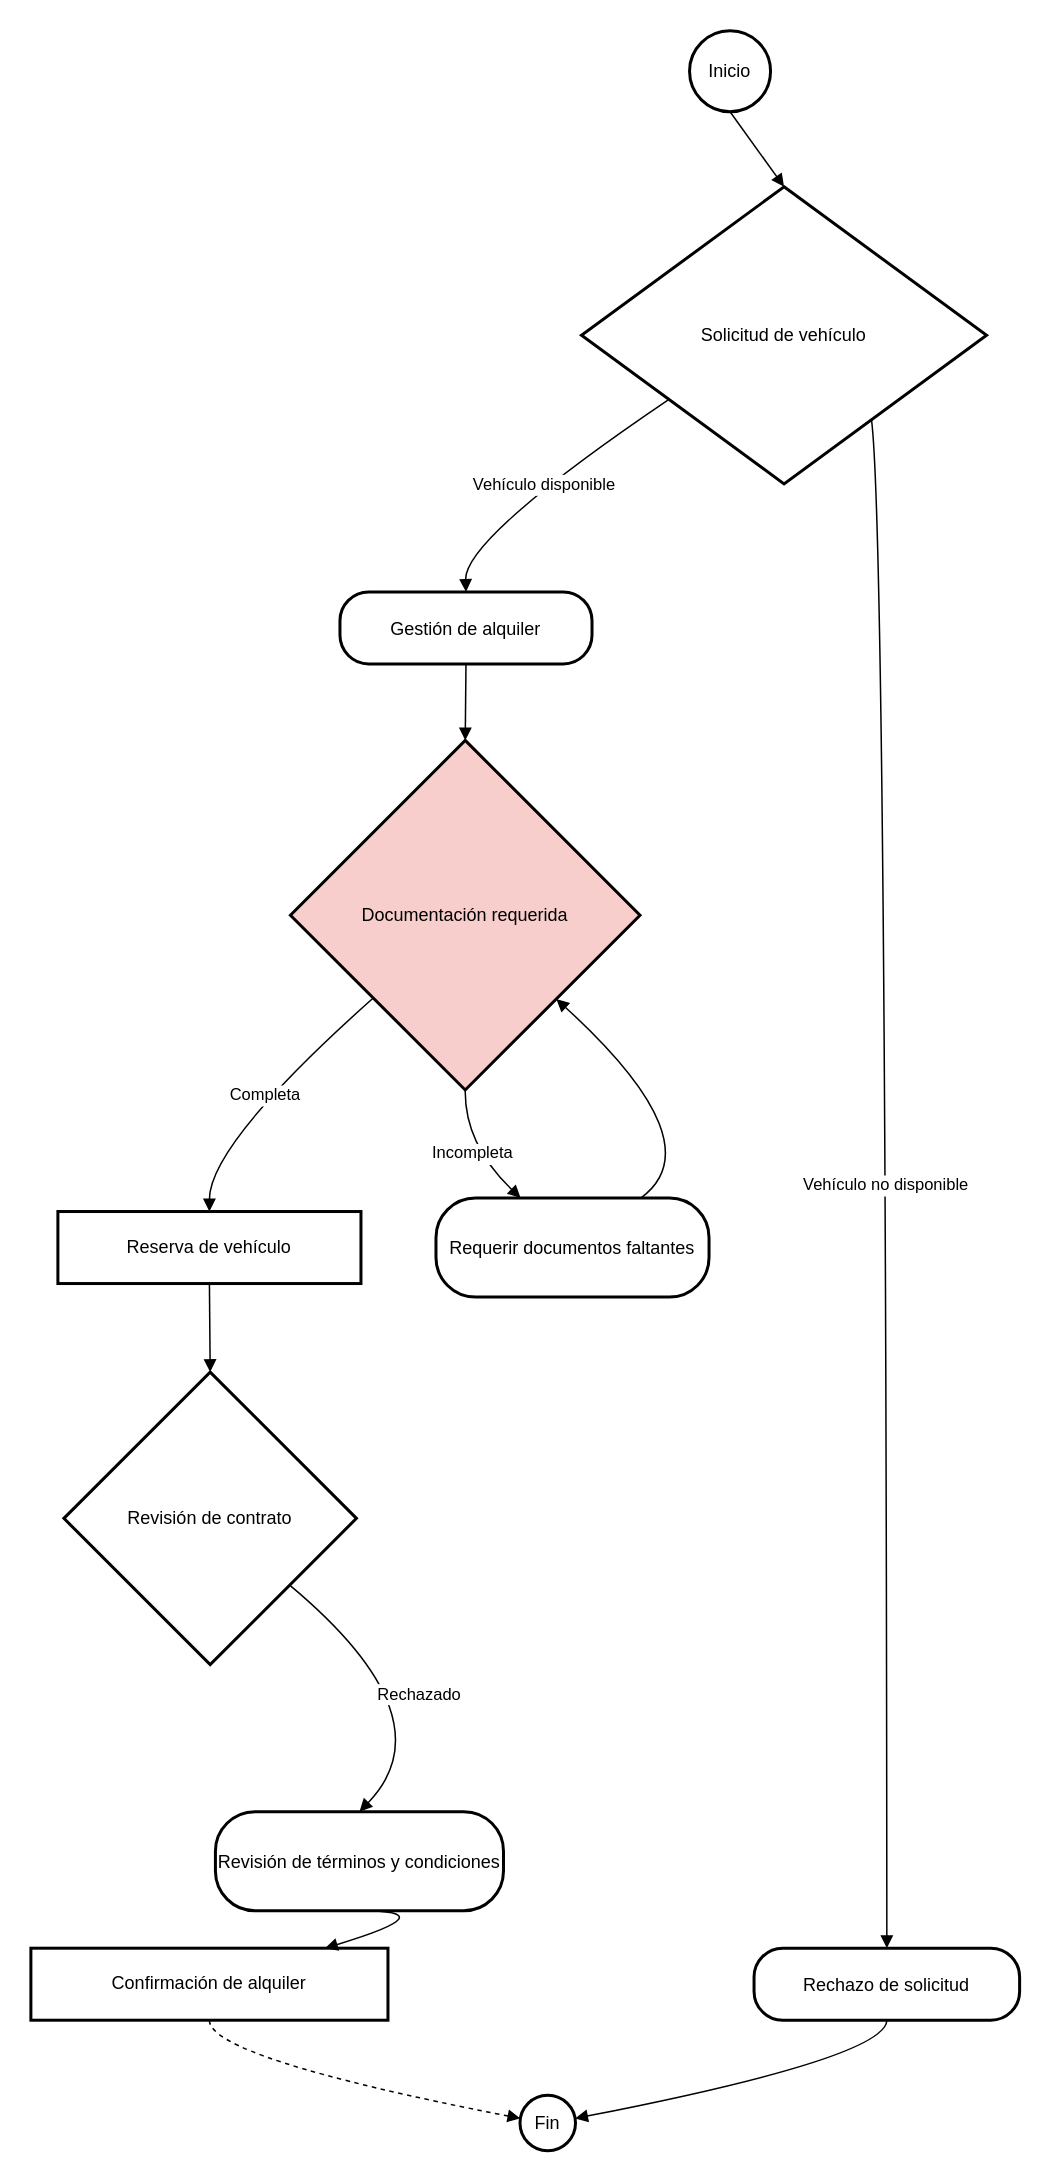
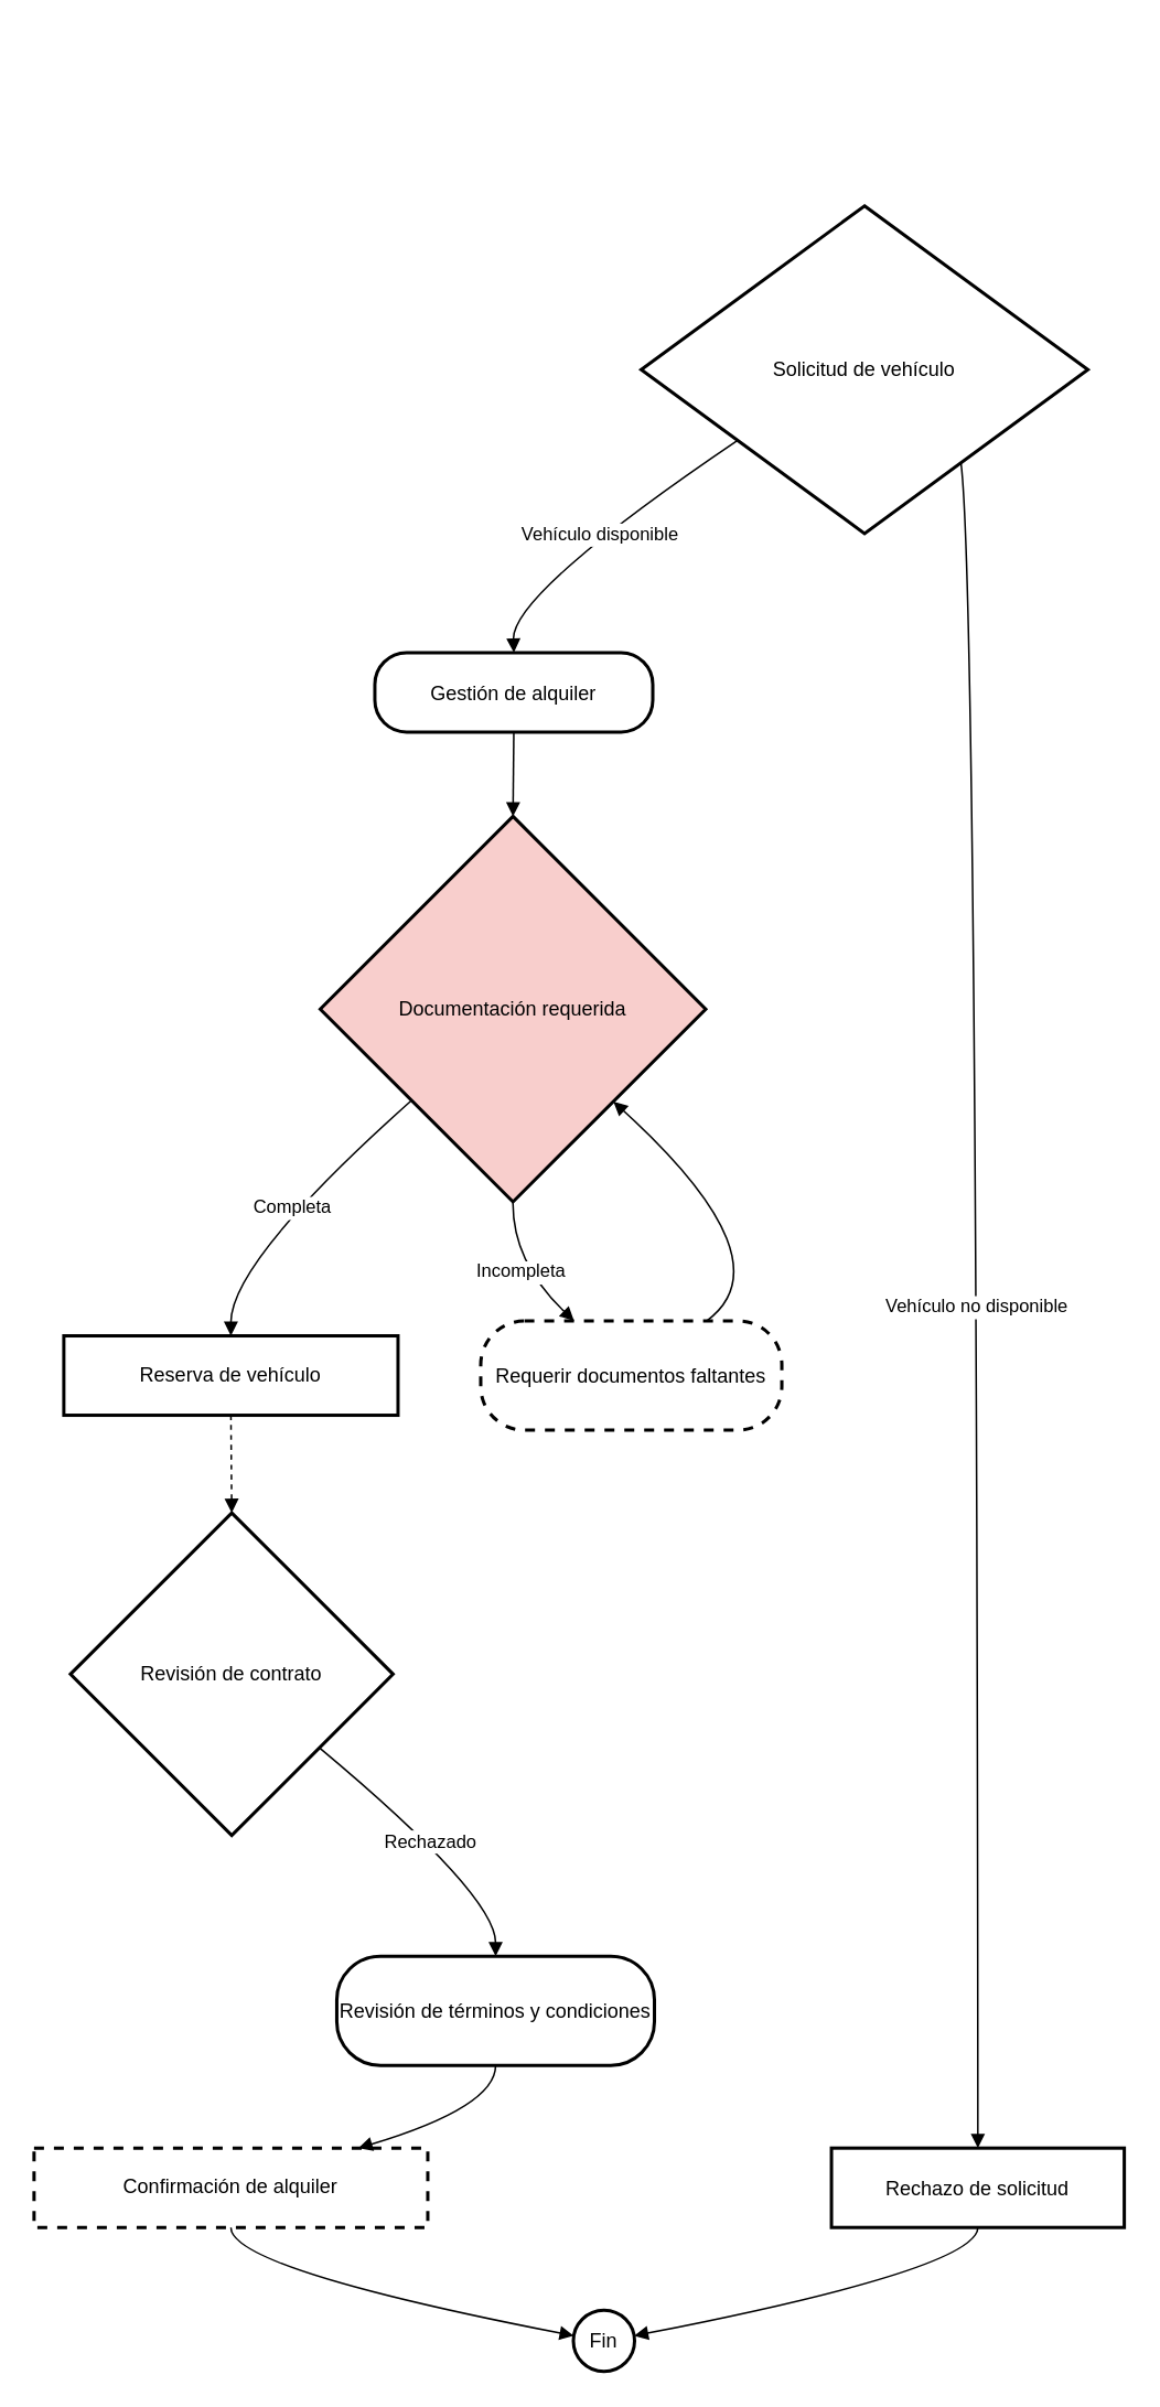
  <mxCell id="0" />
  <mxCell id="1" parent="0" />
- <mxCell id="2" value="Inicio" style="ellipse;aspect=fixed;strokeWidth=2;whiteSpace=wrap;" vertex="1" parent="1"><mxGeometry x="459" y="20" width="54" height="54" as="geometry" /></mxCell>
  <mxCell id="3" value="Solicitud de vehículo" style="rhombus;strokeWidth=2;whiteSpace=wrap;" vertex="1" parent="1"><mxGeometry x="387" y="124" width="270" height="198" as="geometry" /></mxCell>
  <mxCell id="4" value="Gestión de alquiler" style="rounded=1;arcSize=40;strokeWidth=2" vertex="1" parent="1"><mxGeometry x="226" y="394" width="168" height="48" as="geometry" /></mxCell>
- <mxCell id="5" value="Rechazo de solicitud" style="rounded=1;arcSize=40;strokeWidth=2" vertex="1" parent="1"><mxGeometry x="502" y="1298" width="177" height="48" as="geometry" /></mxCell>
+ <mxCell id="5" value="Rechazo de solicitud" style="arcSize=40;strokeWidth=2;rounded=0;" vertex="1" parent="1"><mxGeometry x="502" y="1298" width="177" height="48" as="geometry" /></mxCell>
  <mxCell id="6" value="Documentación requerida" style="rhombus;strokeWidth=2;whiteSpace=wrap;fillColor=#f8cecc;" vertex="1" parent="1"><mxGeometry x="193" y="493" width="233" height="233" as="geometry" /></mxCell>
  <mxCell id="7" value="Reserva de vehículo" style="whiteSpace=wrap;strokeWidth=2;" vertex="1" parent="1"><mxGeometry x="38" y="807" width="202" height="48" as="geometry" /></mxCell>
- <mxCell id="8" value="Requerir documentos faltantes" style="rounded=1;arcSize=40;strokeWidth=2" vertex="1" parent="1"><mxGeometry x="290" y="798" width="182" height="66" as="geometry" /></mxCell>
+ <mxCell id="8" value="Requerir documentos faltantes" style="rounded=1;arcSize=40;strokeWidth=2;dashed=1;" vertex="1" parent="1"><mxGeometry x="290" y="798" width="182" height="66" as="geometry" /></mxCell>
  <mxCell id="9" value="Revisión de contrato" style="rhombus;strokeWidth=2;whiteSpace=wrap;" vertex="1" parent="1"><mxGeometry x="42" y="914" width="195" height="195" as="geometry" /></mxCell>
- <mxCell id="10" value="Confirmación de alquiler" style="whiteSpace=wrap;strokeWidth=2;" vertex="1" parent="1"><mxGeometry x="20" y="1298" width="238" height="48" as="geometry" /></mxCell>
- <mxCell id="11" value="Revisión de términos y condiciones" style="rounded=1;arcSize=40;strokeWidth=2" vertex="1" parent="1"><mxGeometry x="143" y="1207" width="192" height="66" as="geometry" /></mxCell>
+ <mxCell id="10" value="Confirmación de alquiler" style="whiteSpace=wrap;strokeWidth=2;dashed=1;" vertex="1" parent="1"><mxGeometry x="20" y="1298" width="238" height="48" as="geometry" /></mxCell>
+ <mxCell id="11" value="Revisión de términos y condiciones" style="rounded=1;arcSize=40;strokeWidth=2" vertex="1" parent="1"><mxGeometry x="203" y="1182" width="192" height="66" as="geometry" /></mxCell>
  <mxCell id="12" value="Fin" style="ellipse;aspect=fixed;strokeWidth=2;whiteSpace=wrap;" vertex="1" parent="1"><mxGeometry x="346" y="1396" width="37" height="37" as="geometry" /></mxCell>
- <mxCell id="13" value="" style="curved=1;startArrow=none;endArrow=block;exitX=0.49;exitY=1;entryX=0.5;entryY=0;" edge="1" parent="1" source="2" target="3"><mxGeometry relative="1" as="geometry"><Array as="points" /></mxGeometry></mxCell>
  <mxCell id="14" value="Vehículo disponible" style="curved=1;startArrow=none;endArrow=block;exitX=0;exitY=0.88;entryX=0.5;entryY=0;" edge="1" parent="1" source="3" target="4"><mxGeometry relative="1" as="geometry"><Array as="points"><mxPoint x="309" y="358" /></Array></mxGeometry></mxCell>
  <mxCell id="15" value="Vehículo no disponible" style="curved=1;startArrow=none;endArrow=block;exitX=0.88;exitY=1;entryX=0.5;entryY=-0.01;" edge="1" parent="1" source="3" target="5"><mxGeometry relative="1" as="geometry"><Array as="points"><mxPoint x="590" y="358" /></Array></mxGeometry></mxCell>
  <mxCell id="16" value="" style="curved=1;startArrow=none;endArrow=block;exitX=0.5;exitY=1.01;entryX=0.5;entryY=0;" edge="1" parent="1" source="4" target="6"><mxGeometry relative="1" as="geometry"><Array as="points" /></mxGeometry></mxCell>
  <mxCell id="17" value="Completa" style="curved=1;startArrow=none;endArrow=block;exitX=0;exitY=0.95;entryX=0.5;entryY=0;" edge="1" parent="1" source="6" target="7"><mxGeometry relative="1" as="geometry"><Array as="points"><mxPoint x="139" y="762" /></Array></mxGeometry></mxCell>
  <mxCell id="18" value="Incompleta" style="curved=1;startArrow=none;endArrow=block;exitX=0.5;exitY=1;entryX=0.31;entryY=0;" edge="1" parent="1" source="6" target="8"><mxGeometry relative="1" as="geometry"><Array as="points"><mxPoint x="309" y="762" /></Array></mxGeometry></mxCell>
- <mxCell id="19" value="" style="curved=1;startArrow=none;endArrow=block;exitX=0.5;exitY=1.01;entryX=0.5;entryY=0;" edge="1" parent="1" source="7" target="9"><mxGeometry relative="1" as="geometry"><Array as="points" /></mxGeometry></mxCell>
+ <mxCell id="19" value="" style="curved=1;startArrow=none;endArrow=block;exitX=0.5;exitY=1.01;entryX=0.5;entryY=0;dashed=1;" edge="1" parent="1" source="7" target="9"><mxGeometry relative="1" as="geometry"><Array as="points" /></mxGeometry></mxCell>
  <mxCell id="20" value="Rechazado" style="curved=1;startArrow=none;endArrow=block;exitX=1;exitY=0.92;entryX=0.5;entryY=-0.01;" edge="1" parent="1" source="9" target="11"><mxGeometry relative="1" as="geometry"><Array as="points"><mxPoint x="299" y="1145" /></Array></mxGeometry></mxCell>
  <mxCell id="21" value="" style="curved=1;startArrow=none;endArrow=block;exitX=0.5;exitY=0.99;entryX=0.83;entryY=-0.01;" edge="1" parent="1" source="11" target="10"><mxGeometry relative="1" as="geometry"><Array as="points"><mxPoint x="299" y="1273" /></Array></mxGeometry></mxCell>
  <mxCell id="22" value="" style="curved=1;startArrow=none;endArrow=block;exitX=0.75;exitY=0;entryX=1;entryY=0.96;" edge="1" parent="1" source="8" target="6"><mxGeometry relative="1" as="geometry"><Array as="points"><mxPoint x="476" y="762" /></Array></mxGeometry></mxCell>
- <mxCell id="23" value="" style="curved=1;startArrow=none;endArrow=block;exitX=0.5;exitY=1;entryX=0.01;entryY=0.4;dashed=1;" edge="1" parent="1" source="10" target="12"><mxGeometry relative="1" as="geometry"><Array as="points"><mxPoint x="139" y="1371" /></Array></mxGeometry></mxCell>
+ <mxCell id="23" value="" style="curved=1;startArrow=none;endArrow=block;exitX=0.5;exitY=1;entryX=0.01;entryY=0.4;" edge="1" parent="1" source="10" target="12"><mxGeometry relative="1" as="geometry"><Array as="points"><mxPoint x="139" y="1371" /></Array></mxGeometry></mxCell>
  <mxCell id="24" value="" style="curved=1;startArrow=none;endArrow=block;exitX=0.5;exitY=1;entryX=1;entryY=0.4;" edge="1" parent="1" source="5" target="12"><mxGeometry relative="1" as="geometry"><Array as="points"><mxPoint x="590" y="1371" /></Array></mxGeometry></mxCell>
